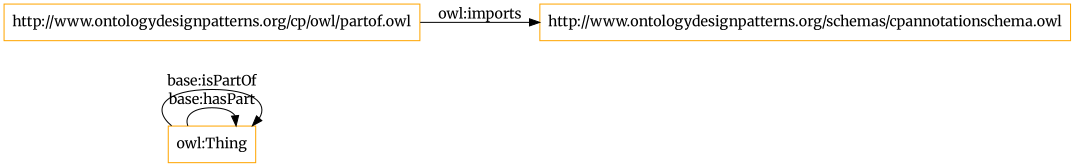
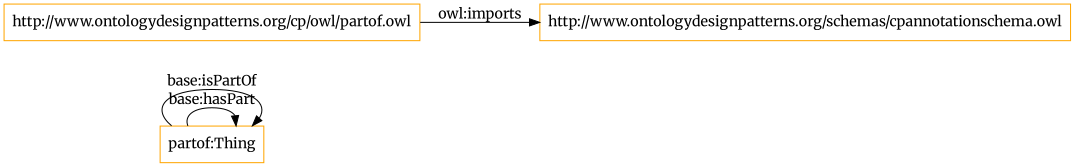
  digraph {
    rankdir=LR
    fontname=Merriweather
    node [color=orange shape=rectangle fontname=Merriweather]
    edge [fontname=Merriweather]
-   "owl:Thing"
+   "owl:Thing" [label="partof:Thing"]
    "http://www.ontologydesignpatterns.org/cp/owl/partof.owl"
    "http://www.ontologydesignpatterns.org/schemas/cpannotationschema.owl"
    "owl:Thing" -> "owl:Thing" [label="base:hasPart"]
    "owl:Thing" -> "owl:Thing" [label="base:isPartOf"]
    "http://www.ontologydesignpatterns.org/cp/owl/partof.owl" -> "http://www.ontologydesignpatterns.org/schemas/cpannotationschema.owl" [label="owl:imports"]
  }
